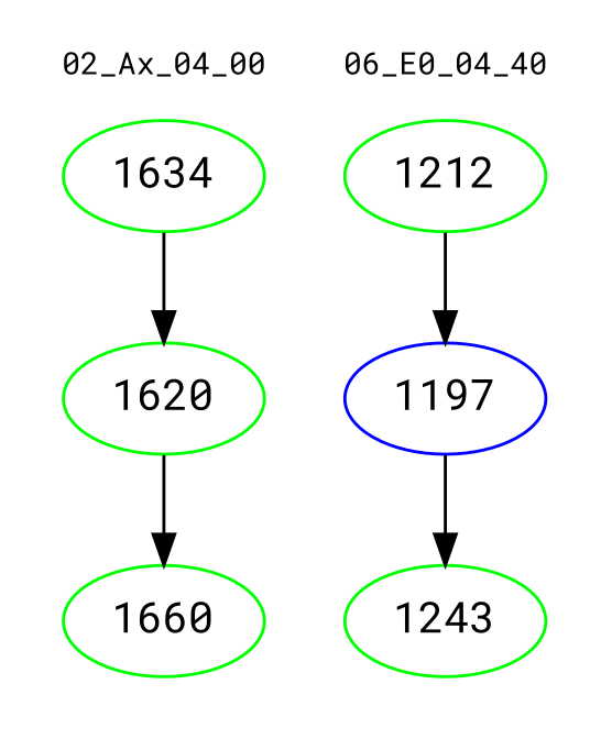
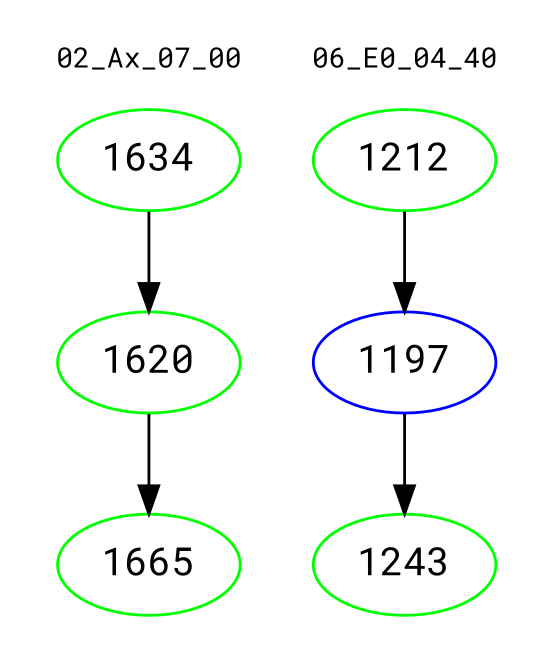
  digraph {
    fontname="Roboto Mono"
    node [color=green fontname="Roboto Mono"]
    edge [color=black fontname="Roboto Mono"]
    n1 [label=1634]
    n2 [label=1620]
-   n3 [label=1660]
+   n3 [label=1665]
    n4 [label=1212]
    n5 [color=blue label=1197]
    n6 [label=1243]
    subgraph cluster_1 {
      color=white
      fontsize=10
-     label="02_Ax_04_00"
+     label="02_Ax_07_00"
      n1
      n2
      n3
    }
    subgraph cluster_2 {
      color=white
      fontsize=10
      label="06_E0_04_40"
      n4
      n5
      n6
    }
    n1 -> n2
    n2 -> n3
    n4 -> n5
    n5 -> n6
  }
